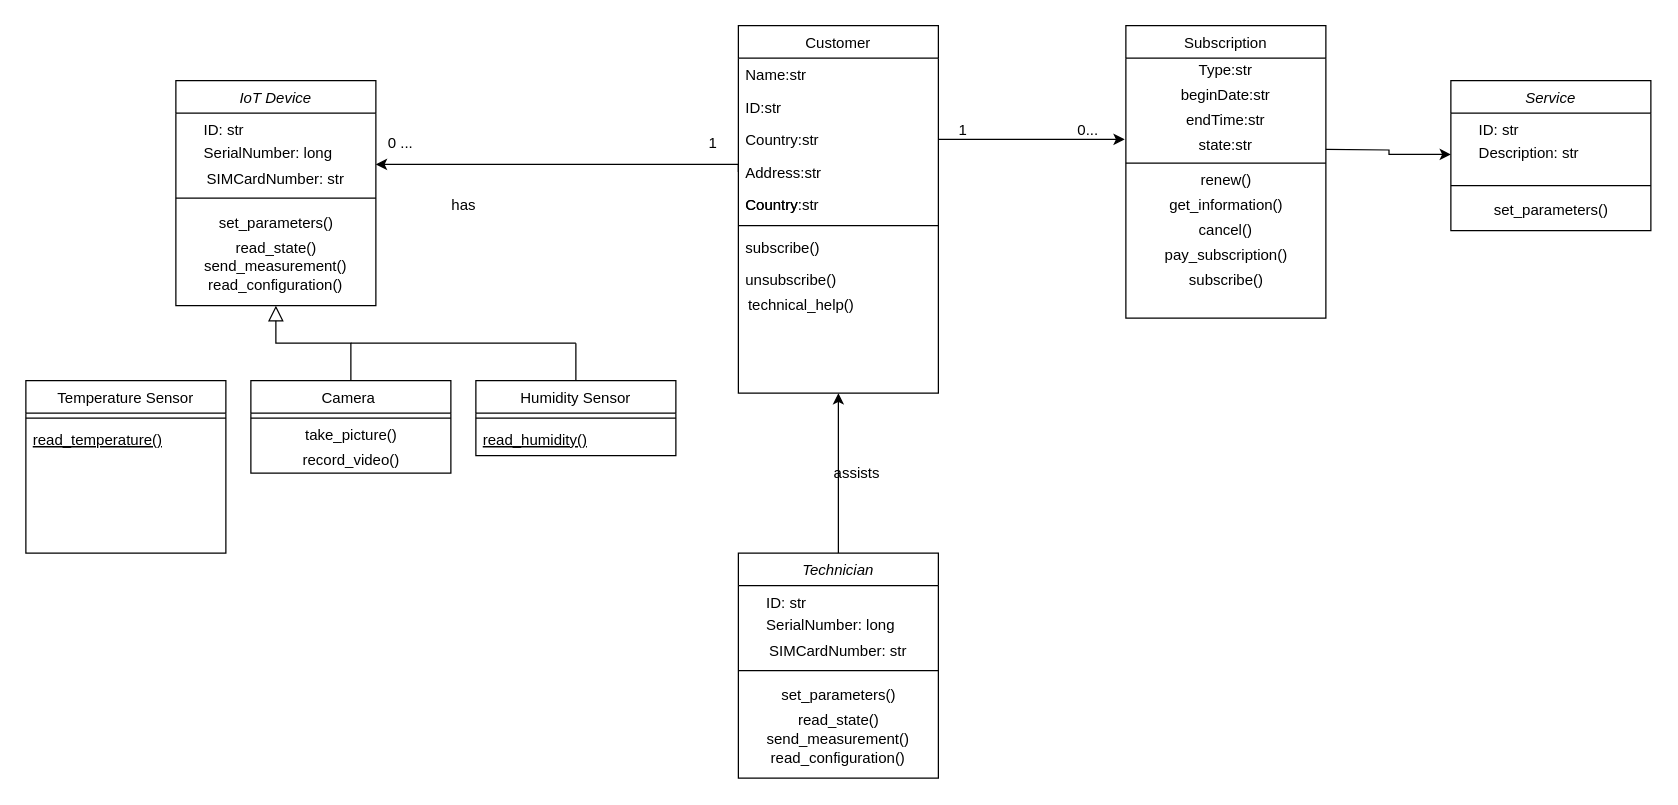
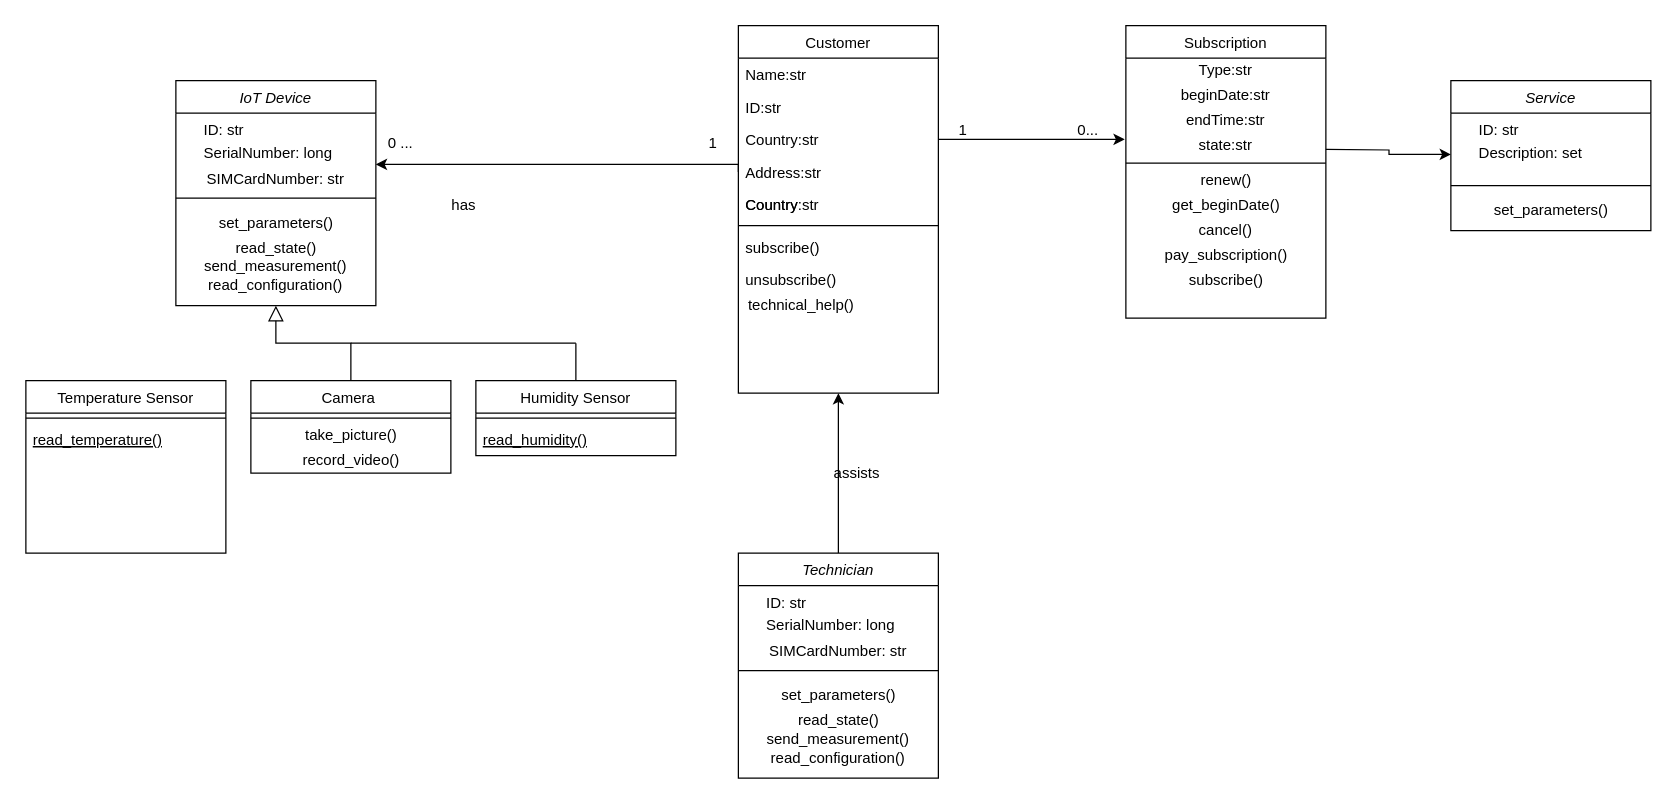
  <mxCell id="0" />
  <mxCell id="1" parent="0" />
  <mxCell id="2" value="IoT Device" style="swimlane;fontStyle=2;align=center;verticalAlign=top;childLayout=stackLayout;horizontal=1;startSize=26;horizontalStack=0;resizeParent=1;resizeLast=0;collapsible=1;marginBottom=0;rounded=0;shadow=0;strokeWidth=1;" parent="1" vertex="1"><mxGeometry x="140" y="64" width="160" height="180" as="geometry"><mxRectangle x="230" y="140" width="160" height="26" as="alternateBounds" /></mxGeometry></mxCell>
  <mxCell id="3" value="     ID: str" style="text;align=left;verticalAlign=top;spacingLeft=4;spacingRight=4;overflow=hidden;rotatable=0;points=[[0,0.5],[1,0.5]];portConstraint=eastwest;" parent="2" vertex="1"><mxGeometry y="26" width="160" height="18" as="geometry" /></mxCell>
  <mxCell id="4" value="     SerialNumber: long&#10;" style="text;align=left;verticalAlign=top;spacingLeft=4;spacingRight=4;overflow=hidden;rotatable=0;points=[[0,0.5],[1,0.5]];portConstraint=eastwest;rounded=0;shadow=0;html=0;" parent="2" vertex="1"><mxGeometry y="44" width="160" height="30" as="geometry" /></mxCell>
  <mxCell id="5" value="&lt;span style=&quot;text-align: left&quot;&gt;SIMCardNumber: str&lt;/span&gt;" style="text;html=1;strokeColor=none;fillColor=none;align=center;verticalAlign=middle;whiteSpace=wrap;rounded=0;" vertex="1" parent="2"><mxGeometry y="74" width="160" height="10" as="geometry" /></mxCell>
  <mxCell id="6" value="" style="line;html=1;strokeWidth=1;align=left;verticalAlign=middle;spacingTop=-1;spacingLeft=3;spacingRight=3;rotatable=0;labelPosition=right;points=[];portConstraint=eastwest;" parent="2" vertex="1"><mxGeometry y="84" width="160" height="20" as="geometry" /></mxCell>
  <mxCell id="7" value="set_parameters()" style="text;html=1;align=center;verticalAlign=middle;resizable=0;points=[];autosize=1;" vertex="1" parent="2"><mxGeometry y="104" width="160" height="20" as="geometry" /></mxCell>
  <mxCell id="8" value="read_state()" style="text;html=1;align=center;verticalAlign=middle;resizable=0;points=[];autosize=1;" vertex="1" parent="2"><mxGeometry y="124" width="160" height="20" as="geometry" /></mxCell>
  <mxCell id="9" value="send_measurement()" style="text;html=1;strokeColor=none;fillColor=none;align=center;verticalAlign=middle;whiteSpace=wrap;rounded=0;" vertex="1" parent="2"><mxGeometry y="144" width="160" height="10" as="geometry" /></mxCell>
  <mxCell id="10" value="read_configuration()" style="text;html=1;strokeColor=none;fillColor=none;align=center;verticalAlign=middle;whiteSpace=wrap;rounded=0;" vertex="1" parent="2"><mxGeometry y="154" width="160" height="20" as="geometry" /></mxCell>
  <mxCell id="11" value="Temperature Sensor" style="swimlane;fontStyle=0;align=center;verticalAlign=top;childLayout=stackLayout;horizontal=1;startSize=26;horizontalStack=0;resizeParent=1;resizeLast=0;collapsible=1;marginBottom=0;rounded=0;shadow=0;strokeWidth=1;" parent="1" vertex="1"><mxGeometry x="20" y="304" width="160" height="138" as="geometry"><mxRectangle x="130" y="380" width="160" height="26" as="alternateBounds" /></mxGeometry></mxCell>
  <mxCell id="12" value="" style="line;html=1;strokeWidth=1;align=left;verticalAlign=middle;spacingTop=-1;spacingLeft=3;spacingRight=3;rotatable=0;labelPosition=right;points=[];portConstraint=eastwest;" parent="11" vertex="1"><mxGeometry y="26" width="160" height="8" as="geometry" /></mxCell>
  <mxCell id="13" value="read_temperature()" style="text;align=left;verticalAlign=top;spacingLeft=4;spacingRight=4;overflow=hidden;rotatable=0;points=[[0,0.5],[1,0.5]];portConstraint=eastwest;fontStyle=4" parent="11" vertex="1"><mxGeometry y="34" width="160" height="26" as="geometry" /></mxCell>
  <mxCell id="14" value="Camera " style="swimlane;fontStyle=0;align=center;verticalAlign=top;childLayout=stackLayout;horizontal=1;startSize=26;horizontalStack=0;resizeParent=1;resizeLast=0;collapsible=1;marginBottom=0;rounded=0;shadow=0;strokeWidth=1;" parent="1" vertex="1"><mxGeometry x="200" y="304" width="160" height="74" as="geometry"><mxRectangle x="340" y="380" width="170" height="26" as="alternateBounds" /></mxGeometry></mxCell>
  <mxCell id="15" value="" style="line;html=1;strokeWidth=1;align=left;verticalAlign=middle;spacingTop=-1;spacingLeft=3;spacingRight=3;rotatable=0;labelPosition=right;points=[];portConstraint=eastwest;" parent="14" vertex="1"><mxGeometry y="26" width="160" height="8" as="geometry" /></mxCell>
  <mxCell id="16" value="take_picture()" style="text;html=1;align=center;verticalAlign=middle;resizable=0;points=[];autosize=1;" vertex="1" parent="14"><mxGeometry y="34" width="160" height="20" as="geometry" /></mxCell>
  <mxCell id="17" value="record_video()" style="text;html=1;align=center;verticalAlign=middle;resizable=0;points=[];autosize=1;" vertex="1" parent="14"><mxGeometry y="54" width="160" height="20" as="geometry" /></mxCell>
  <mxCell id="18" value="" style="endArrow=block;endSize=10;endFill=0;shadow=0;strokeWidth=1;rounded=0;edgeStyle=elbowEdgeStyle;elbow=vertical;" parent="1" source="14" target="2" edge="1"><mxGeometry width="160" relative="1" as="geometry"><mxPoint x="110" y="317" as="sourcePoint" /><mxPoint x="210" y="215" as="targetPoint" /></mxGeometry></mxCell>
  <mxCell id="19" value="Customer" style="swimlane;fontStyle=0;align=center;verticalAlign=top;childLayout=stackLayout;horizontal=1;startSize=26;horizontalStack=0;resizeParent=1;resizeLast=0;collapsible=1;marginBottom=0;rounded=0;shadow=0;strokeWidth=1;" parent="1" vertex="1"><mxGeometry x="590" y="20" width="160" height="294" as="geometry"><mxRectangle x="550" y="140" width="160" height="26" as="alternateBounds" /></mxGeometry></mxCell>
  <mxCell id="20" value="Name:str" style="text;align=left;verticalAlign=top;spacingLeft=4;spacingRight=4;overflow=hidden;rotatable=0;points=[[0,0.5],[1,0.5]];portConstraint=eastwest;" parent="19" vertex="1"><mxGeometry y="26" width="160" height="26" as="geometry" /></mxCell>
  <mxCell id="21" value="ID:str" style="text;align=left;verticalAlign=top;spacingLeft=4;spacingRight=4;overflow=hidden;rotatable=0;points=[[0,0.5],[1,0.5]];portConstraint=eastwest;rounded=0;shadow=0;html=0;" parent="19" vertex="1"><mxGeometry y="52" width="160" height="26" as="geometry" /></mxCell>
  <mxCell id="22" value="Country:str" style="text;align=left;verticalAlign=top;spacingLeft=4;spacingRight=4;overflow=hidden;rotatable=0;points=[[0,0.5],[1,0.5]];portConstraint=eastwest;rounded=0;shadow=0;html=0;" vertex="1" parent="19"><mxGeometry y="78" width="160" height="26" as="geometry" /></mxCell>
  <mxCell id="23" value="Address:str" style="text;align=left;verticalAlign=top;spacingLeft=4;spacingRight=4;overflow=hidden;rotatable=0;points=[[0,0.5],[1,0.5]];portConstraint=eastwest;rounded=0;shadow=0;html=0;" vertex="1" parent="19"><mxGeometry y="104" width="160" height="26" as="geometry" /></mxCell>
  <mxCell id="24" value="Country" style="text;align=left;verticalAlign=top;spacingLeft=4;spacingRight=4;overflow=hidden;rotatable=0;points=[[0,0.5],[1,0.5]];portConstraint=eastwest;rounded=0;shadow=0;html=0;" parent="19" vertex="1"><mxGeometry y="130" width="160" height="26" as="geometry" /></mxCell>
  <mxCell id="25" value="" style="line;html=1;strokeWidth=1;align=left;verticalAlign=middle;spacingTop=-1;spacingLeft=3;spacingRight=3;rotatable=0;labelPosition=right;points=[];portConstraint=eastwest;" parent="19" vertex="1"><mxGeometry y="156" width="160" height="8" as="geometry" /></mxCell>
  <mxCell id="26" value="subscribe()" style="text;align=left;verticalAlign=top;spacingLeft=4;spacingRight=4;overflow=hidden;rotatable=0;points=[[0,0.5],[1,0.5]];portConstraint=eastwest;" parent="19" vertex="1"><mxGeometry y="164" width="160" height="26" as="geometry" /></mxCell>
  <mxCell id="27" value="unsubscribe()" style="text;align=left;verticalAlign=top;spacingLeft=4;spacingRight=4;overflow=hidden;rotatable=0;points=[[0,0.5],[1,0.5]];portConstraint=eastwest;" parent="19" vertex="1"><mxGeometry y="190" width="160" height="26" as="geometry" /></mxCell>
  <mxCell id="28" style="edgeStyle=orthogonalEdgeStyle;rounded=0;orthogonalLoop=1;jettySize=auto;html=1;exitX=0;exitY=0.5;exitDx=0;exitDy=0;" edge="1" parent="1" source="23" target="4"><mxGeometry relative="1" as="geometry"><Array as="points"><mxPoint x="590" y="131" /></Array></mxGeometry></mxCell>
  <mxCell id="29" value="has" style="text;html=1;align=center;verticalAlign=middle;resizable=0;points=[];autosize=1;" vertex="1" parent="1"><mxGeometry x="355" y="154" width="30" height="20" as="geometry" /></mxCell>
  <mxCell id="30" value="1" style="text;html=1;strokeColor=none;fillColor=none;align=center;verticalAlign=middle;whiteSpace=wrap;rounded=0;" vertex="1" parent="1"><mxGeometry x="550" y="104" width="40" height="20" as="geometry" /></mxCell>
  <mxCell id="31" value="0 ..." style="text;html=1;strokeColor=none;fillColor=none;align=center;verticalAlign=middle;whiteSpace=wrap;rounded=0;" vertex="1" parent="1"><mxGeometry x="300" y="104" width="40" height="20" as="geometry" /></mxCell>
  <mxCell id="32" value="Humidity Sensor" style="swimlane;fontStyle=0;align=center;verticalAlign=top;childLayout=stackLayout;horizontal=1;startSize=26;horizontalStack=0;resizeParent=1;resizeLast=0;collapsible=1;marginBottom=0;rounded=0;shadow=0;strokeWidth=1;" vertex="1" parent="1"><mxGeometry x="380" y="304" width="160" height="60" as="geometry"><mxRectangle x="130" y="380" width="160" height="26" as="alternateBounds" /></mxGeometry></mxCell>
  <mxCell id="33" value="" style="line;html=1;strokeWidth=1;align=left;verticalAlign=middle;spacingTop=-1;spacingLeft=3;spacingRight=3;rotatable=0;labelPosition=right;points=[];portConstraint=eastwest;" vertex="1" parent="32"><mxGeometry y="26" width="160" height="8" as="geometry" /></mxCell>
  <mxCell id="34" value="read_humidity()" style="text;align=left;verticalAlign=top;spacingLeft=4;spacingRight=4;overflow=hidden;rotatable=0;points=[[0,0.5],[1,0.5]];portConstraint=eastwest;fontStyle=4" vertex="1" parent="32"><mxGeometry y="34" width="160" height="26" as="geometry" /></mxCell>
  <mxCell id="35" value="" style="endArrow=none;html=1;" edge="1" parent="1"><mxGeometry width="50" height="50" relative="1" as="geometry"><mxPoint x="280" y="274" as="sourcePoint" /><mxPoint x="460" y="274" as="targetPoint" /></mxGeometry></mxCell>
  <mxCell id="36" value="" style="endArrow=none;html=1;" edge="1" parent="1" source="32"><mxGeometry width="50" height="50" relative="1" as="geometry"><mxPoint x="290" y="284" as="sourcePoint" /><mxPoint x="460" y="274" as="targetPoint" /></mxGeometry></mxCell>
  <mxCell id="37" value="Subscription" style="swimlane;fontStyle=0;align=center;verticalAlign=top;childLayout=stackLayout;horizontal=1;startSize=26;horizontalStack=0;resizeParent=1;resizeLast=0;collapsible=1;marginBottom=0;rounded=0;shadow=0;strokeWidth=1;" vertex="1" parent="1"><mxGeometry x="900" y="20" width="160" height="234" as="geometry"><mxRectangle x="550" y="140" width="160" height="26" as="alternateBounds" /></mxGeometry></mxCell>
  <mxCell id="38" value="Type:str" style="text;html=1;strokeColor=none;fillColor=none;align=center;verticalAlign=middle;whiteSpace=wrap;rounded=0;" vertex="1" parent="37"><mxGeometry y="26" width="160" height="20" as="geometry" /></mxCell>
  <mxCell id="39" value="beginDate:str" style="text;html=1;strokeColor=none;fillColor=none;align=center;verticalAlign=middle;whiteSpace=wrap;rounded=0;" vertex="1" parent="37"><mxGeometry y="46" width="160" height="20" as="geometry" /></mxCell>
  <mxCell id="40" value="endTime:str" style="text;html=1;strokeColor=none;fillColor=none;align=center;verticalAlign=middle;whiteSpace=wrap;rounded=0;" vertex="1" parent="37"><mxGeometry y="66" width="160" height="20" as="geometry" /></mxCell>
  <mxCell id="41" value="state:str" style="text;html=1;strokeColor=none;fillColor=none;align=center;verticalAlign=middle;whiteSpace=wrap;rounded=0;" vertex="1" parent="37"><mxGeometry y="86" width="160" height="20" as="geometry" /></mxCell>
  <mxCell id="42" value="" style="line;html=1;strokeWidth=1;align=left;verticalAlign=middle;spacingTop=-1;spacingLeft=3;spacingRight=3;rotatable=0;labelPosition=right;points=[];portConstraint=eastwest;" vertex="1" parent="37"><mxGeometry y="106" width="160" height="8" as="geometry" /></mxCell>
  <mxCell id="43" value="renew()" style="text;html=1;align=center;verticalAlign=middle;resizable=0;points=[];autosize=1;" vertex="1" parent="37"><mxGeometry y="114" width="160" height="20" as="geometry" /></mxCell>
- <mxCell id="44" value="get_information()" style="text;html=1;align=center;verticalAlign=middle;resizable=0;points=[];autosize=1;" vertex="1" parent="37"><mxGeometry y="134" width="160" height="20" as="geometry" /></mxCell>
+ <mxCell id="44" value="get_beginDate()" style="text;html=1;align=center;verticalAlign=middle;resizable=0;points=[];autosize=1;" vertex="1" parent="37"><mxGeometry y="134" width="160" height="20" as="geometry" /></mxCell>
  <mxCell id="45" value="cancel()" style="text;html=1;strokeColor=none;fillColor=none;align=center;verticalAlign=middle;whiteSpace=wrap;rounded=0;" vertex="1" parent="37"><mxGeometry y="154" width="160" height="20" as="geometry" /></mxCell>
  <mxCell id="46" value="pay_subscription()" style="text;html=1;align=center;verticalAlign=middle;resizable=0;points=[];autosize=1;" vertex="1" parent="37"><mxGeometry y="174" width="160" height="20" as="geometry" /></mxCell>
  <mxCell id="47" value="subscribe()" style="text;html=1;align=center;verticalAlign=middle;resizable=0;points=[];autosize=1;" vertex="1" parent="37"><mxGeometry y="194" width="160" height="20" as="geometry" /></mxCell>
  <mxCell id="48" value="Country:str" style="text;align=left;verticalAlign=top;spacingLeft=4;spacingRight=4;overflow=hidden;rotatable=0;points=[[0,0.5],[1,0.5]];portConstraint=eastwest;rounded=0;shadow=0;html=0;" vertex="1" parent="1"><mxGeometry x="590" y="150" width="160" height="26" as="geometry" /></mxCell>
  <mxCell id="49" value="1" style="text;html=1;strokeColor=none;fillColor=none;align=center;verticalAlign=middle;whiteSpace=wrap;rounded=0;" vertex="1" parent="1"><mxGeometry x="750" y="94" width="40" height="20" as="geometry" /></mxCell>
  <mxCell id="50" value="0..." style="text;html=1;strokeColor=none;fillColor=none;align=center;verticalAlign=middle;whiteSpace=wrap;rounded=0;" vertex="1" parent="1"><mxGeometry x="850" y="94" width="40" height="20" as="geometry" /></mxCell>
  <mxCell id="51" value="Service" style="swimlane;fontStyle=2;align=center;verticalAlign=top;childLayout=stackLayout;horizontal=1;startSize=26;horizontalStack=0;resizeParent=1;resizeLast=0;collapsible=1;marginBottom=0;rounded=0;shadow=0;strokeWidth=1;" vertex="1" parent="1"><mxGeometry x="1160" y="64" width="160" height="120" as="geometry"><mxRectangle x="230" y="140" width="160" height="26" as="alternateBounds" /></mxGeometry></mxCell>
  <mxCell id="52" value="     ID: str" style="text;align=left;verticalAlign=top;spacingLeft=4;spacingRight=4;overflow=hidden;rotatable=0;points=[[0,0.5],[1,0.5]];portConstraint=eastwest;" vertex="1" parent="51"><mxGeometry y="26" width="160" height="18" as="geometry" /></mxCell>
- <mxCell id="53" value="     Description: str&#10;" style="text;align=left;verticalAlign=top;spacingLeft=4;spacingRight=4;overflow=hidden;rotatable=0;points=[[0,0.5],[1,0.5]];portConstraint=eastwest;rounded=0;shadow=0;html=0;" vertex="1" parent="51"><mxGeometry y="44" width="160" height="30" as="geometry" /></mxCell>
+ <mxCell id="53" value="     Description: set&#10;" style="text;align=left;verticalAlign=top;spacingLeft=4;spacingRight=4;overflow=hidden;rotatable=0;points=[[0,0.5],[1,0.5]];portConstraint=eastwest;rounded=0;shadow=0;html=0;" vertex="1" parent="51"><mxGeometry y="44" width="160" height="30" as="geometry" /></mxCell>
  <mxCell id="54" value="" style="line;html=1;strokeWidth=1;align=left;verticalAlign=middle;spacingTop=-1;spacingLeft=3;spacingRight=3;rotatable=0;labelPosition=right;points=[];portConstraint=eastwest;" vertex="1" parent="51"><mxGeometry y="74" width="160" height="20" as="geometry" /></mxCell>
  <mxCell id="55" value="set_parameters()" style="text;html=1;align=center;verticalAlign=middle;resizable=0;points=[];autosize=1;" vertex="1" parent="51"><mxGeometry y="94" width="160" height="20" as="geometry" /></mxCell>
  <mxCell id="56" style="edgeStyle=orthogonalEdgeStyle;rounded=0;orthogonalLoop=1;jettySize=auto;html=1;" edge="1" parent="1" target="53"><mxGeometry relative="1" as="geometry"><mxPoint x="1060" y="119" as="sourcePoint" /></mxGeometry></mxCell>
  <mxCell id="57" style="edgeStyle=orthogonalEdgeStyle;rounded=0;orthogonalLoop=1;jettySize=auto;html=1;entryX=-0.006;entryY=0.192;entryDx=0;entryDy=0;entryPerimeter=0;" edge="1" parent="1" source="22"><mxGeometry relative="1" as="geometry"><mxPoint x="899.04" y="110.992" as="targetPoint" /></mxGeometry></mxCell>
  <mxCell id="58" style="edgeStyle=orthogonalEdgeStyle;rounded=0;orthogonalLoop=1;jettySize=auto;html=1;entryX=0.5;entryY=1;entryDx=0;entryDy=0;" edge="1" parent="1" source="59" target="19"><mxGeometry relative="1" as="geometry" /></mxCell>
  <mxCell id="59" value="Technician" style="swimlane;fontStyle=2;align=center;verticalAlign=top;childLayout=stackLayout;horizontal=1;startSize=26;horizontalStack=0;resizeParent=1;resizeLast=0;collapsible=1;marginBottom=0;rounded=0;shadow=0;strokeWidth=1;" vertex="1" parent="1"><mxGeometry x="590" y="442" width="160" height="180" as="geometry"><mxRectangle x="230" y="140" width="160" height="26" as="alternateBounds" /></mxGeometry></mxCell>
  <mxCell id="60" value="     ID: str" style="text;align=left;verticalAlign=top;spacingLeft=4;spacingRight=4;overflow=hidden;rotatable=0;points=[[0,0.5],[1,0.5]];portConstraint=eastwest;" vertex="1" parent="59"><mxGeometry y="26" width="160" height="18" as="geometry" /></mxCell>
  <mxCell id="61" value="     SerialNumber: long&#10;" style="text;align=left;verticalAlign=top;spacingLeft=4;spacingRight=4;overflow=hidden;rotatable=0;points=[[0,0.5],[1,0.5]];portConstraint=eastwest;rounded=0;shadow=0;html=0;" vertex="1" parent="59"><mxGeometry y="44" width="160" height="30" as="geometry" /></mxCell>
  <mxCell id="62" value="&lt;span style=&quot;text-align: left&quot;&gt;SIMCardNumber: str&lt;/span&gt;" style="text;html=1;strokeColor=none;fillColor=none;align=center;verticalAlign=middle;whiteSpace=wrap;rounded=0;" vertex="1" parent="59"><mxGeometry y="74" width="160" height="10" as="geometry" /></mxCell>
  <mxCell id="63" value="" style="line;html=1;strokeWidth=1;align=left;verticalAlign=middle;spacingTop=-1;spacingLeft=3;spacingRight=3;rotatable=0;labelPosition=right;points=[];portConstraint=eastwest;" vertex="1" parent="59"><mxGeometry y="84" width="160" height="20" as="geometry" /></mxCell>
  <mxCell id="64" value="set_parameters()" style="text;html=1;align=center;verticalAlign=middle;resizable=0;points=[];autosize=1;" vertex="1" parent="59"><mxGeometry y="104" width="160" height="20" as="geometry" /></mxCell>
  <mxCell id="65" value="read_state()" style="text;html=1;align=center;verticalAlign=middle;resizable=0;points=[];autosize=1;" vertex="1" parent="59"><mxGeometry y="124" width="160" height="20" as="geometry" /></mxCell>
  <mxCell id="66" value="send_measurement()" style="text;html=1;strokeColor=none;fillColor=none;align=center;verticalAlign=middle;whiteSpace=wrap;rounded=0;" vertex="1" parent="59"><mxGeometry y="144" width="160" height="10" as="geometry" /></mxCell>
  <mxCell id="67" value="read_configuration()" style="text;html=1;strokeColor=none;fillColor=none;align=center;verticalAlign=middle;whiteSpace=wrap;rounded=0;" vertex="1" parent="59"><mxGeometry y="154" width="160" height="20" as="geometry" /></mxCell>
  <mxCell id="68" value="assists" style="text;html=1;strokeColor=none;fillColor=none;align=center;verticalAlign=middle;whiteSpace=wrap;rounded=0;" vertex="1" parent="1"><mxGeometry x="665" y="368" width="40" height="20" as="geometry" /></mxCell>
  <mxCell id="69" value="technical_help()" style="text;html=1;align=center;verticalAlign=middle;resizable=0;points=[];autosize=1;" vertex="1" parent="1"><mxGeometry x="590" y="234" width="100" height="20" as="geometry" /></mxCell>
